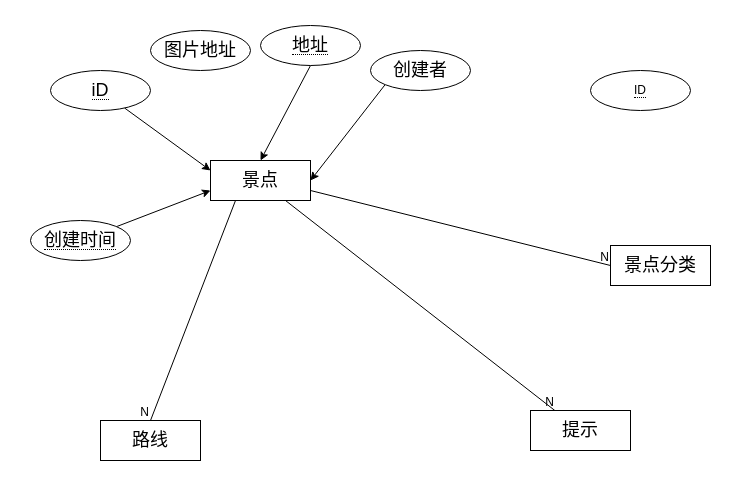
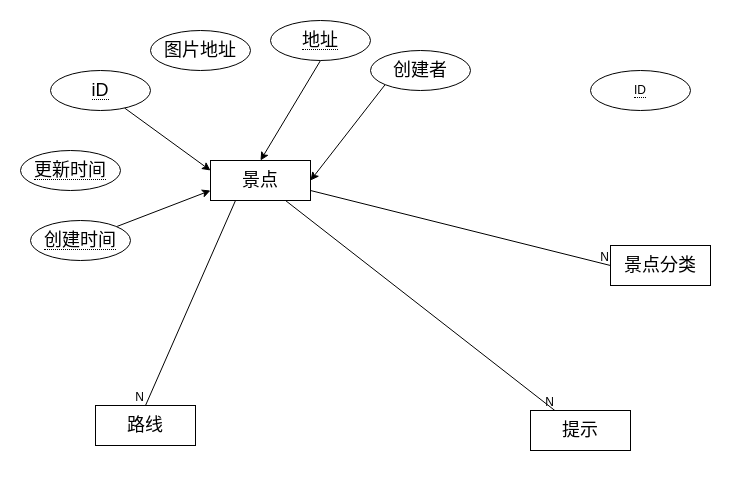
  <mxCell id="0" />
  <mxCell id="1" parent="0" />
  <mxCell id="2" value="&lt;span style=&quot;font-size: 18px;&quot;&gt;景点&lt;/span&gt;" style="whiteSpace=wrap;html=1;align=center;" vertex="1" parent="1"><mxGeometry x="210" y="160" width="100" height="40" as="geometry" /></mxCell>
  <mxCell id="3" style="rounded=0;orthogonalLoop=1;jettySize=auto;html=1;entryX=0;entryY=0.25;entryDx=0;entryDy=0;" edge="1" parent="1" source="4" target="2"><mxGeometry relative="1" as="geometry" /></mxCell>
  <mxCell id="4" value="&lt;span style=&quot;border-bottom: 1px dotted&quot;&gt;&lt;font style=&quot;font-size: 18px;&quot;&gt;iD&lt;/font&gt;&lt;/span&gt;" style="ellipse;whiteSpace=wrap;html=1;align=center;" vertex="1" parent="1"><mxGeometry x="50" width="100" height="40" as="geometry" y="70" /></mxCell>
  <mxCell id="5" value="&lt;span style=&quot;font-size: 18px;&quot;&gt;图片地址&lt;/span&gt;" style="ellipse;whiteSpace=wrap;html=1;align=center;" vertex="1" parent="1"><mxGeometry x="150" y="30" width="100" height="40" as="geometry" /></mxCell>
  <mxCell id="6" style="rounded=0;orthogonalLoop=1;jettySize=auto;html=1;exitX=0.5;exitY=1;exitDx=0;exitDy=0;entryX=0.5;entryY=0;entryDx=0;entryDy=0;" edge="1" parent="1" source="7" target="2"><mxGeometry relative="1" as="geometry" /></mxCell>
- <mxCell id="7" value="&lt;span style=&quot;border-bottom: 1px dotted&quot;&gt;&lt;font style=&quot;font-size: 18px;&quot;&gt;地址&lt;/font&gt;&lt;/span&gt;" style="ellipse;whiteSpace=wrap;html=1;align=center;" vertex="1" parent="1"><mxGeometry x="260" y="25" width="100" height="40" as="geometry" /></mxCell>
+ <mxCell id="7" value="&lt;span style=&quot;border-bottom: 1px dotted&quot;&gt;&lt;font style=&quot;font-size: 18px;&quot;&gt;地址&lt;/font&gt;&lt;/span&gt;" style="ellipse;whiteSpace=wrap;html=1;align=center;" vertex="1" parent="1"><mxGeometry x="270" y="20" width="100" height="40" as="geometry" /></mxCell>
  <mxCell id="8" style="rounded=0;orthogonalLoop=1;jettySize=auto;html=1;exitX=0;exitY=1;exitDx=0;exitDy=0;entryX=1;entryY=0.5;entryDx=0;entryDy=0;" edge="1" parent="1" source="9" target="2"><mxGeometry relative="1" as="geometry" /></mxCell>
  <mxCell id="9" value="&lt;span style=&quot;font-size: 18px;&quot;&gt;创建者&lt;/span&gt;" style="ellipse;whiteSpace=wrap;html=1;align=center;" vertex="1" parent="1"><mxGeometry x="370" y="50" width="100" height="40" as="geometry" /></mxCell>
  <mxCell id="10" style="rounded=0;orthogonalLoop=1;jettySize=auto;html=1;entryX=0;entryY=0.75;entryDx=0;entryDy=0;" edge="1" parent="1" source="11" target="2"><mxGeometry relative="1" as="geometry" /></mxCell>
  <mxCell id="11" value="&lt;span style=&quot;border-bottom: 1px dotted&quot;&gt;&lt;font style=&quot;font-size: 18px;&quot;&gt;创建时间&lt;/font&gt;&lt;/span&gt;" style="ellipse;whiteSpace=wrap;html=1;align=center;" vertex="1" parent="1"><mxGeometry x="30" y="220" width="100" height="40" as="geometry" /></mxCell>
+ <mxCell id="12" value="&lt;span style=&quot;border-bottom: 1px dotted&quot;&gt;&lt;font style=&quot;font-size: 18px;&quot;&gt;更新时间&lt;/font&gt;&lt;/span&gt;" style="ellipse;whiteSpace=wrap;html=1;align=center;" vertex="1" parent="1"><mxGeometry x="20" y="150" width="100" height="40" as="geometry" /></mxCell>
  <mxCell id="13" value="&lt;font style=&quot;font-size: 18px;&quot;&gt;景点分类&lt;/font&gt;" style="whiteSpace=wrap;html=1;align=center;" vertex="1" parent="1"><mxGeometry x="610" y="245" width="100" height="40" as="geometry" /></mxCell>
- <mxCell id="14" value="&lt;font style=&quot;font-size: 18px;&quot;&gt;路线&lt;/font&gt;" style="whiteSpace=wrap;html=1;align=center;" vertex="1" parent="1"><mxGeometry x="100" y="420" width="100" height="40" as="geometry" /></mxCell>
+ <mxCell id="14" value="&lt;font style=&quot;font-size: 18px;&quot;&gt;路线&lt;/font&gt;" style="whiteSpace=wrap;html=1;align=center;" vertex="1" parent="1"><mxGeometry x="95" y="405" width="100" height="40" as="geometry" /></mxCell>
  <mxCell id="15" value="" style="endArrow=none;html=1;rounded=0;exitX=1;exitY=0.75;exitDx=0;exitDy=0;entryX=0;entryY=0.5;entryDx=0;entryDy=0;" edge="1" parent="1" source="2" target="13"><mxGeometry relative="1" as="geometry"><mxPoint x="340" y="189.5" as="sourcePoint" /><mxPoint x="500" y="189.5" as="targetPoint" /></mxGeometry></mxCell>
  <mxCell id="16" value="N" style="resizable=0;html=1;whiteSpace=wrap;align=right;verticalAlign=bottom;" connectable="0" vertex="1" parent="15"><mxGeometry x="1" relative="1" as="geometry" /></mxCell>
  <mxCell id="17" value="" style="endArrow=none;html=1;rounded=0;exitX=0.25;exitY=1;exitDx=0;exitDy=0;entryX=0.5;entryY=0;entryDx=0;entryDy=0;" edge="1" parent="1" source="2" target="14"><mxGeometry relative="1" as="geometry"><mxPoint x="370" y="300" as="sourcePoint" /><mxPoint x="530" y="300" as="targetPoint" /></mxGeometry></mxCell>
  <mxCell id="18" value="N" style="resizable=0;html=1;whiteSpace=wrap;align=right;verticalAlign=bottom;" connectable="0" vertex="1" parent="17"><mxGeometry x="1" relative="1" as="geometry" /></mxCell>
  <mxCell id="19" value="&lt;font style=&quot;font-size: 18px;&quot;&gt;提示&lt;/font&gt;" style="whiteSpace=wrap;html=1;align=center;" vertex="1" parent="1"><mxGeometry x="530" y="410" width="100" height="40" as="geometry" /></mxCell>
  <mxCell id="20" value="" style="endArrow=none;html=1;rounded=0;exitX=0.75;exitY=1;exitDx=0;exitDy=0;" edge="1" parent="1" source="2" target="19"><mxGeometry relative="1" as="geometry"><mxPoint x="260" y="210" as="sourcePoint" /><mxPoint x="530" y="290" as="targetPoint" /></mxGeometry></mxCell>
  <mxCell id="21" value="N" style="resizable=0;html=1;whiteSpace=wrap;align=right;verticalAlign=bottom;" connectable="0" vertex="1" parent="20"><mxGeometry x="1" relative="1" as="geometry" /></mxCell>
  <mxCell id="22" value="&lt;span style=&quot;border-bottom: 1px dotted&quot;&gt;ID&lt;/span&gt;" style="ellipse;whiteSpace=wrap;html=1;align=center;" vertex="1" parent="1"><mxGeometry x="590" width="100" height="40" as="geometry" y="70" /></mxCell>
